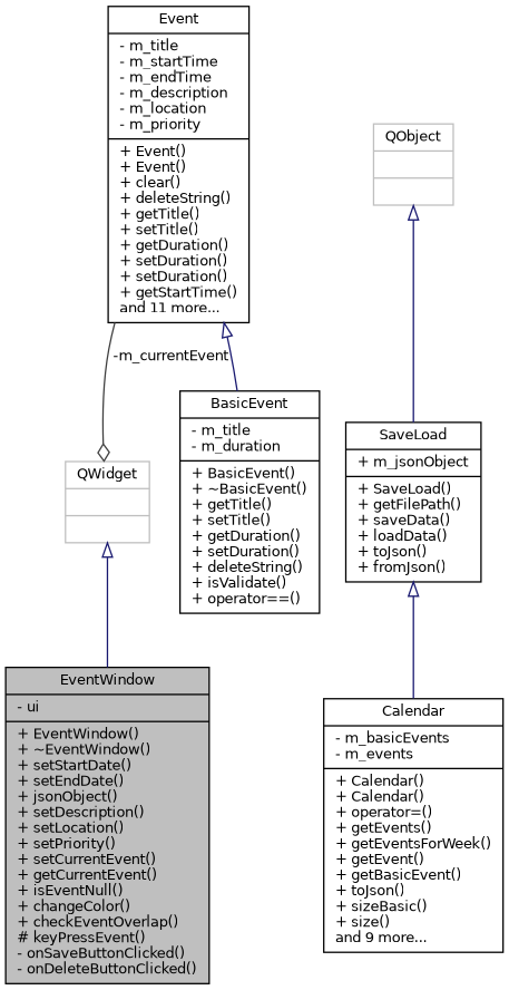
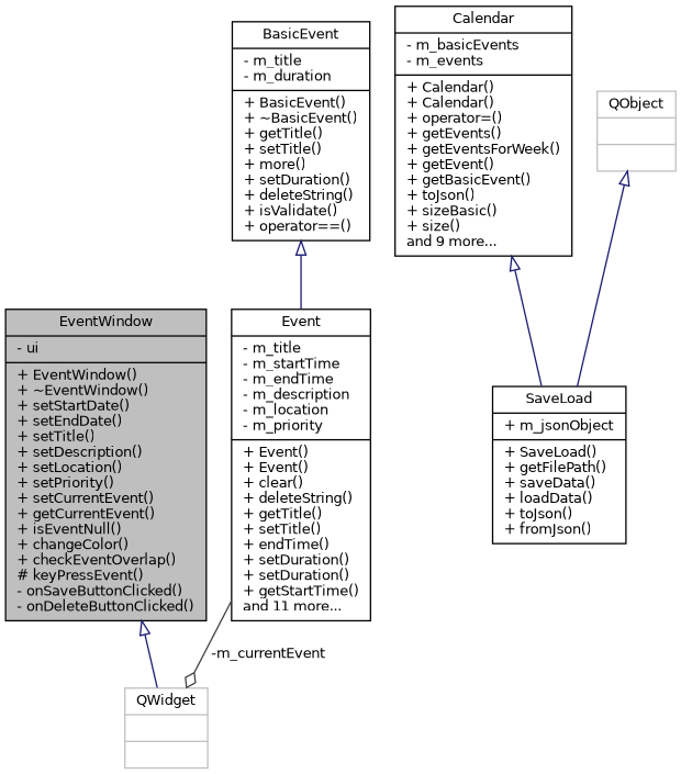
  digraph {
    node [color=black fillcolor=white fontname=Helvetica fontsize=10 shape=record style=filled]
    edge [arrowtail=onormal color=midnightblue dir=back fontname=Helvetica fontsize=10 labelfontname=Helvetica labelfontsize=10 style=solid]
-   n1 [fillcolor=grey75 fontcolor=black height=0.2 label="{EventWindow\n|- ui\l|+ EventWindow()\l+ ~EventWindow()\l+ setStartDate()\l+ setEndDate()\l+ jsonObject()\l+ setDescription()\l+ setLocation()\l+ setPriority()\l+ setCurrentEvent()\l+ getCurrentEvent()\l+ isEventNull()\l+ changeColor()\l+ checkEventOverlap()\l# keyPressEvent()\l- onSaveButtonClicked()\l- onDeleteButtonClicked()\l}" width=0.4]
+   n1 [fillcolor=grey75 fontcolor=black height=0.2 label="{EventWindow\n|- ui\l|+ EventWindow()\l+ ~EventWindow()\l+ setStartDate()\l+ setEndDate()\l+ setTitle()\l+ setDescription()\l+ setLocation()\l+ setPriority()\l+ setCurrentEvent()\l+ getCurrentEvent()\l+ isEventNull()\l+ changeColor()\l+ checkEventOverlap()\l# keyPressEvent()\l- onSaveButtonClicked()\l- onDeleteButtonClicked()\l}" width=0.4]
    n2 [color=grey75 height=0.2 label="{QWidget\n||}" width=0.4]
-   n3 [height=0.2 label="{Event\n|- m_title\l- m_startTime\l- m_endTime\l- m_description\l- m_location\l- m_priority\l|+ Event()\l+ Event()\l+ clear()\l+ deleteString()\l+ getTitle()\l+ setTitle()\l+ getDuration()\l+ setDuration()\l+ setDuration()\l+ getStartTime()\land 11 more...\l}" width=0.4]
-   n4 [height=0.2 label="{BasicEvent\n|- m_title\l- m_duration\l|+ BasicEvent()\l+ ~BasicEvent()\l+ getTitle()\l+ setTitle()\l+ getDuration()\l+ setDuration()\l+ deleteString()\l+ isValidate()\l+ operator==()\l}" width=0.4]
+   n3 [height=0.2 label="{Event\n|- m_title\l- m_startTime\l- m_endTime\l- m_description\l- m_location\l- m_priority\l|+ Event()\l+ Event()\l+ clear()\l+ deleteString()\l+ getTitle()\l+ setTitle()\l+ endTime()\l+ setDuration()\l+ setDuration()\l+ getStartTime()\land 11 more...\l}" width=0.4]
+   n4 [height=0.2 label="{BasicEvent\n|- m_title\l- m_duration\l|+ BasicEvent()\l+ ~BasicEvent()\l+ getTitle()\l+ setTitle()\l+ more()\l+ setDuration()\l+ deleteString()\l+ isValidate()\l+ operator==()\l}" width=0.4]
    n5 [height=0.2 label="{Calendar\n|- m_basicEvents\l- m_events\l|+ Calendar()\l+ Calendar()\l+ operator=()\l+ getEvents()\l+ getEventsForWeek()\l+ getEvent()\l+ getBasicEvent()\l+ toJson()\l+ sizeBasic()\l+ size()\land 9 more...\l}" width=0.4]
    n6 [height=0.2 label="{SaveLoad\n|+ m_jsonObject\l|+ SaveLoad()\l+ getFilePath()\l+ saveData()\l+ loadData()\l+ toJson()\l+ fromJson()\l}" width=0.4]
    n7 [color=grey75 height=0.2 label="{QObject\n||}" width=0.4]
-   n2 -> n1
+   n1 -> n2
    n3 -> n2 [arrowhead=odiamond color=grey25 label=" -m_currentEvent" arrowtail="" dir=""]
-   n3 -> n4
-   n6 -> n5
+   n4 -> n3
+   n5 -> n6
    n7 -> n6
  }
